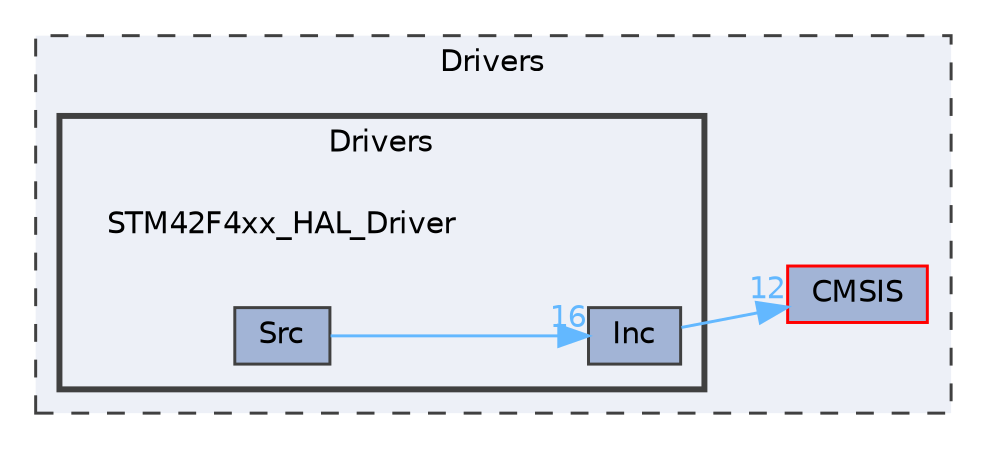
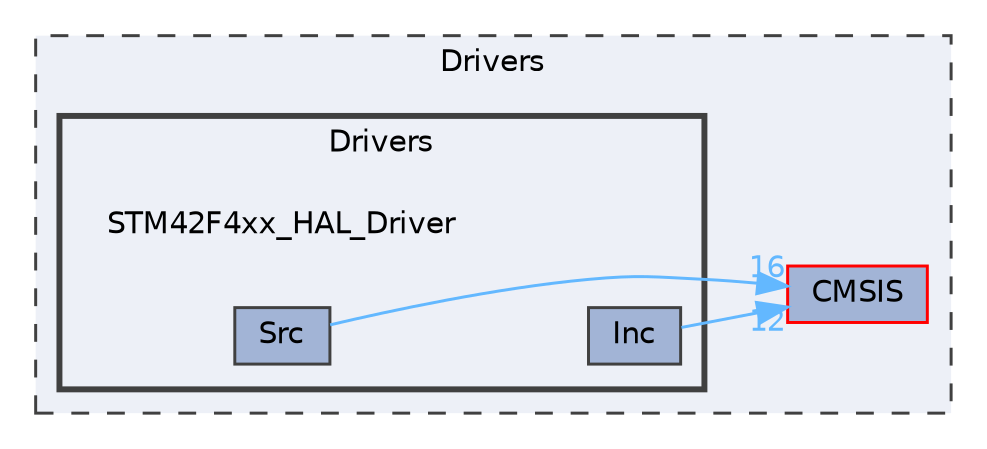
  digraph {
    compound=true
    rankdir=LR
    node [fontname=Helvetica fontsize=10 shape=box color=grey25 fillcolor="#a2b4d6" style=filled]
    edge [color=steelblue1 fontcolor=steelblue1 fontname=Helvetica fontsize=10 labeldistance=1.5 labelfontname=Helvetica labelfontsize=10]
    n1 [height=0.2 label=STM42F4xx_HAL_Driver shape=plaintext width=0.4 color="" fillcolor="" style=""]
    n2 [height=0.2 label=Inc width=0.4]
    n3 [height=0.2 label=Src width=0.4]
    n4 [color=red height=0.2 label=CMSIS width=0.4]
    subgraph cluster_1 {
      bgcolor="#edf0f7"
      fontname=Helvetica
      fontsize=10
      label=Drivers
      pencolor=grey25
      style="filled,dashed"
      n4
      subgraph cluster_2 {
        bgcolor="#edf0f7"
        fontname=Helvetica
        fontsize=10
        label=Drivers
        pencolor=grey25
        style="filled,bold"
        n1
        n2
        n3
      }
    }
    n2 -> n4 [headlabel=12]
-   n3 -> n2 [headlabel=16]
+   n3 -> n4 [headlabel=16]
  }
